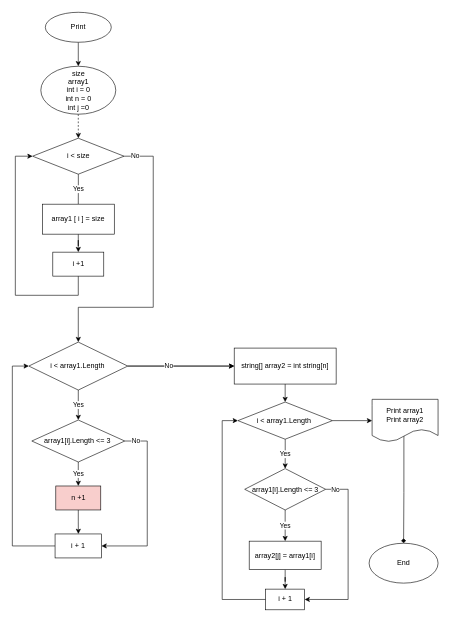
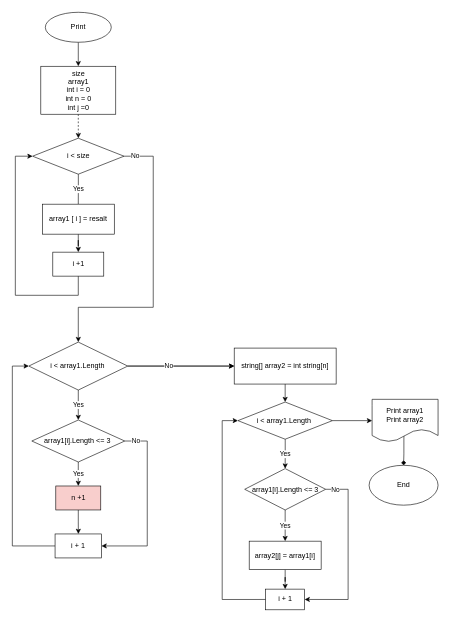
  <mxCell id="0" />
  <mxCell id="1" parent="0" />
  <mxCell id="2" value="" style="edgeStyle=orthogonalEdgeStyle;rounded=0;orthogonalLoop=1;jettySize=auto;html=1;" parent="1" source="3" target="5" edge="1"><mxGeometry relative="1" as="geometry" /></mxCell>
  <mxCell id="3" value="Print" style="ellipse;whiteSpace=wrap;html=1;" parent="1" vertex="1"><mxGeometry x="75" y="20" width="110" height="50" as="geometry" /></mxCell>
  <mxCell id="4" value="" style="edgeStyle=orthogonalEdgeStyle;rounded=0;orthogonalLoop=1;jettySize=auto;html=1;exitX=0.5;exitY=1;exitDx=0;exitDy=0;dashed=1;" parent="1" source="5" target="8" edge="1"><mxGeometry relative="1" as="geometry"><mxPoint x="130" y="210" as="sourcePoint" /></mxGeometry></mxCell>
- <mxCell id="5" value="size&lt;br&gt;array1&lt;br&gt;int i = 0&lt;br&gt;int n = 0&lt;br&gt;int j =0" style="ellipse;whiteSpace=wrap;html=1;" parent="1" vertex="1"><mxGeometry x="67.5" y="110" width="125" height="80" as="geometry" /></mxCell>
+ <mxCell id="5" value="size&lt;br&gt;array1&lt;br&gt;int i = 0&lt;br&gt;int n = 0&lt;br&gt;int j =0" style="whiteSpace=wrap;html=1;" parent="1" vertex="1"><mxGeometry x="67.5" y="110" width="125" height="80" as="geometry" /></mxCell>
  <mxCell id="6" value="Yes" style="edgeStyle=orthogonalEdgeStyle;rounded=0;orthogonalLoop=1;jettySize=auto;html=1;endArrow=none;" parent="1" source="8" target="10" edge="1"><mxGeometry relative="1" as="geometry" /></mxCell>
  <mxCell id="7" value="No" style="edgeStyle=orthogonalEdgeStyle;rounded=0;orthogonalLoop=1;jettySize=auto;html=1;" parent="1" source="8" edge="1"><mxGeometry x="-0.922" relative="1" as="geometry"><mxPoint x="130" y="570" as="targetPoint" /><Array as="points"><mxPoint x="255" y="260" /><mxPoint x="255" y="512" /><mxPoint x="130" y="512" /></Array><mxPoint as="offset" /></mxGeometry></mxCell>
  <mxCell id="8" value="i &amp;lt; size" style="rhombus;whiteSpace=wrap;html=1;" parent="1" vertex="1"><mxGeometry x="53.75" y="230" width="152.5" height="60" as="geometry" /></mxCell>
  <mxCell id="9" value="" style="edgeStyle=orthogonalEdgeStyle;rounded=0;orthogonalLoop=1;jettySize=auto;html=1;" parent="1" source="10" target="12" edge="1"><mxGeometry relative="1" as="geometry" /></mxCell>
- <mxCell id="10" value="array1 [ i ] = size" style="whiteSpace=wrap;html=1;" parent="1" vertex="1"><mxGeometry x="70" y="340" width="120" height="50" as="geometry" /></mxCell>
+ <mxCell id="10" value="array1 [ i ] = resalt" style="whiteSpace=wrap;html=1;" parent="1" vertex="1"><mxGeometry x="70" y="340" width="120" height="50" as="geometry" /></mxCell>
  <mxCell id="11" style="edgeStyle=orthogonalEdgeStyle;rounded=0;orthogonalLoop=1;jettySize=auto;html=1;entryX=0;entryY=0.5;entryDx=0;entryDy=0;exitX=0.5;exitY=1;exitDx=0;exitDy=0;" parent="1" source="12" target="8" edge="1"><mxGeometry relative="1" as="geometry"><Array as="points"><mxPoint x="130" y="492" /><mxPoint x="25" y="492" /><mxPoint x="25" y="260" /></Array></mxGeometry></mxCell>
  <mxCell id="12" value="i +1" style="whiteSpace=wrap;html=1;" parent="1" vertex="1"><mxGeometry x="87.5" y="420" width="85" height="40" as="geometry" /></mxCell>
  <mxCell id="13" value="Yes" style="edgeStyle=orthogonalEdgeStyle;rounded=0;orthogonalLoop=1;jettySize=auto;html=1;" parent="1" source="15" target="18" edge="1"><mxGeometry relative="1" as="geometry" /></mxCell>
  <mxCell id="14" value="" style="edgeStyle=orthogonalEdgeStyle;rounded=0;orthogonalLoop=1;jettySize=auto;html=1;" parent="1" source="15" target="28" edge="1"><mxGeometry relative="1" as="geometry" /></mxCell>
  <mxCell id="15" value="i &amp;lt; array1.Length&amp;nbsp;" style="rhombus;whiteSpace=wrap;html=1;" parent="1" vertex="1"><mxGeometry x="47.5" y="570" width="165" height="80" as="geometry" /></mxCell>
  <mxCell id="16" value="Yes" style="edgeStyle=orthogonalEdgeStyle;rounded=0;orthogonalLoop=1;jettySize=auto;html=1;" parent="1" source="18" target="20" edge="1"><mxGeometry relative="1" as="geometry" /></mxCell>
  <mxCell id="17" value="No" style="edgeStyle=orthogonalEdgeStyle;rounded=0;orthogonalLoop=1;jettySize=auto;html=1;exitX=1;exitY=0.5;exitDx=0;exitDy=0;entryX=1;entryY=0.5;entryDx=0;entryDy=0;" parent="1" source="18" target="22" edge="1"><mxGeometry x="-0.879" relative="1" as="geometry"><Array as="points"><mxPoint x="245" y="735" /><mxPoint x="245" y="910" /></Array><mxPoint x="1" as="offset" /></mxGeometry></mxCell>
  <mxCell id="18" value="array1[i].Length &amp;lt;= 3&amp;nbsp;" style="rhombus;whiteSpace=wrap;html=1;" parent="1" vertex="1"><mxGeometry x="52.5" y="700" width="155" height="70" as="geometry" /></mxCell>
  <mxCell id="19" value="" style="edgeStyle=orthogonalEdgeStyle;rounded=0;orthogonalLoop=1;jettySize=auto;html=1;" parent="1" source="20" target="22" edge="1"><mxGeometry relative="1" as="geometry" /></mxCell>
  <mxCell id="20" value="n +1" style="whiteSpace=wrap;html=1;fillColor=#f8cecc;" parent="1" vertex="1"><mxGeometry x="92.5" y="810" width="75" height="40" as="geometry" /></mxCell>
  <mxCell id="21" style="edgeStyle=orthogonalEdgeStyle;rounded=0;orthogonalLoop=1;jettySize=auto;html=1;entryX=0;entryY=0.5;entryDx=0;entryDy=0;" parent="1" source="22" target="15" edge="1"><mxGeometry relative="1" as="geometry"><Array as="points"><mxPoint x="20" y="910" /><mxPoint x="20" y="610" /></Array></mxGeometry></mxCell>
  <mxCell id="22" value="i + 1" style="whiteSpace=wrap;html=1;" parent="1" vertex="1"><mxGeometry x="91.25" y="890" width="77.5" height="40" as="geometry" /></mxCell>
  <mxCell id="23" value="Yes" style="edgeStyle=orthogonalEdgeStyle;rounded=0;orthogonalLoop=1;jettySize=auto;html=1;" parent="1" source="25" target="31" edge="1"><mxGeometry relative="1" as="geometry" /></mxCell>
  <mxCell id="24" style="edgeStyle=orthogonalEdgeStyle;rounded=0;orthogonalLoop=1;jettySize=auto;html=1;exitX=1;exitY=0.5;exitDx=0;exitDy=0;entryX=0;entryY=0.5;entryDx=0;entryDy=0;" parent="1" source="25" target="37" edge="1"><mxGeometry relative="1" as="geometry" /></mxCell>
  <mxCell id="25" value="i &amp;lt; array1.Length&amp;nbsp;" style="rhombus;whiteSpace=wrap;html=1;" parent="1" vertex="1"><mxGeometry x="396.25" y="670" width="157.5" height="62" as="geometry" /></mxCell>
  <mxCell id="26" value="No" style="edgeStyle=orthogonalEdgeStyle;rounded=0;orthogonalLoop=1;jettySize=auto;html=1;" parent="1" source="15" target="28" edge="1"><mxGeometry x="-0.239" relative="1" as="geometry"><mxPoint x="213" y="610" as="sourcePoint" /><mxPoint x="470" y="610" as="targetPoint" /><mxPoint as="offset" /></mxGeometry></mxCell>
  <mxCell id="27" style="edgeStyle=orthogonalEdgeStyle;rounded=0;orthogonalLoop=1;jettySize=auto;html=1;exitX=0.5;exitY=1;exitDx=0;exitDy=0;entryX=0.5;entryY=0;entryDx=0;entryDy=0;" parent="1" source="28" target="25" edge="1"><mxGeometry relative="1" as="geometry" /></mxCell>
  <mxCell id="28" value="string[] array2 = int string[n]" style="whiteSpace=wrap;html=1;" parent="1" vertex="1"><mxGeometry x="390" y="580" width="170" height="60" as="geometry" /></mxCell>
  <mxCell id="29" value="Yes" style="edgeStyle=orthogonalEdgeStyle;rounded=0;orthogonalLoop=1;jettySize=auto;html=1;" parent="1" source="31" target="33" edge="1"><mxGeometry relative="1" as="geometry" /></mxCell>
  <mxCell id="30" value="No" style="edgeStyle=orthogonalEdgeStyle;rounded=0;orthogonalLoop=1;jettySize=auto;html=1;exitX=1;exitY=0.5;exitDx=0;exitDy=0;entryX=1;entryY=0.5;entryDx=0;entryDy=0;" parent="1" source="31" target="35" edge="1"><mxGeometry x="-0.888" relative="1" as="geometry"><Array as="points"><mxPoint x="580" y="816" /><mxPoint x="580" y="999" /></Array><mxPoint as="offset" /></mxGeometry></mxCell>
  <mxCell id="31" value="array1[i].Length &amp;lt;= 3" style="rhombus;whiteSpace=wrap;html=1;" parent="1" vertex="1"><mxGeometry x="407.5" y="781" width="135" height="69" as="geometry" /></mxCell>
  <mxCell id="32" value="" style="edgeStyle=orthogonalEdgeStyle;rounded=0;orthogonalLoop=1;jettySize=auto;html=1;" parent="1" source="33" target="35" edge="1"><mxGeometry relative="1" as="geometry" /></mxCell>
  <mxCell id="33" value="array2[j] = array1[i]" style="whiteSpace=wrap;html=1;" parent="1" vertex="1"><mxGeometry x="415" y="902" width="120" height="47.5" as="geometry" /></mxCell>
  <mxCell id="34" style="edgeStyle=orthogonalEdgeStyle;rounded=0;orthogonalLoop=1;jettySize=auto;html=1;exitX=0;exitY=0.5;exitDx=0;exitDy=0;entryX=0;entryY=0.5;entryDx=0;entryDy=0;" parent="1" source="35" target="25" edge="1"><mxGeometry relative="1" as="geometry"><Array as="points"><mxPoint x="370" y="999" /><mxPoint x="370" y="701" /></Array></mxGeometry></mxCell>
  <mxCell id="35" value="i + 1" style="whiteSpace=wrap;html=1;" parent="1" vertex="1"><mxGeometry x="442.5" y="982" width="65" height="34.5" as="geometry" /></mxCell>
  <mxCell id="36" value="" style="edgeStyle=orthogonalEdgeStyle;rounded=0;orthogonalLoop=1;jettySize=auto;html=1;exitX=0.482;exitY=0.838;exitDx=0;exitDy=0;exitPerimeter=0;entryX=0.5;entryY=0;entryDx=0;entryDy=0;endArrow=diamond;" parent="1" source="37" target="38" edge="1"><mxGeometry relative="1" as="geometry"><mxPoint x="675" y="812" as="targetPoint" /></mxGeometry></mxCell>
  <mxCell id="37" value="Print&amp;nbsp;array1&lt;br&gt;Print&amp;nbsp;array2" style="shape=document;whiteSpace=wrap;html=1;boundedLbl=1;" parent="1" vertex="1"><mxGeometry x="620" y="665.5" width="110" height="71" as="geometry" /></mxCell>
- <mxCell id="38" value="End" style="ellipse;whiteSpace=wrap;html=1;" parent="1" vertex="1"><mxGeometry x="615" y="905.5" width="115" height="66.5" as="geometry" /></mxCell>
+ <mxCell id="38" value="End" style="ellipse;whiteSpace=wrap;html=1;" parent="1" vertex="1"><mxGeometry x="615" y="775.5" width="115" height="66.5" as="geometry" /></mxCell>
